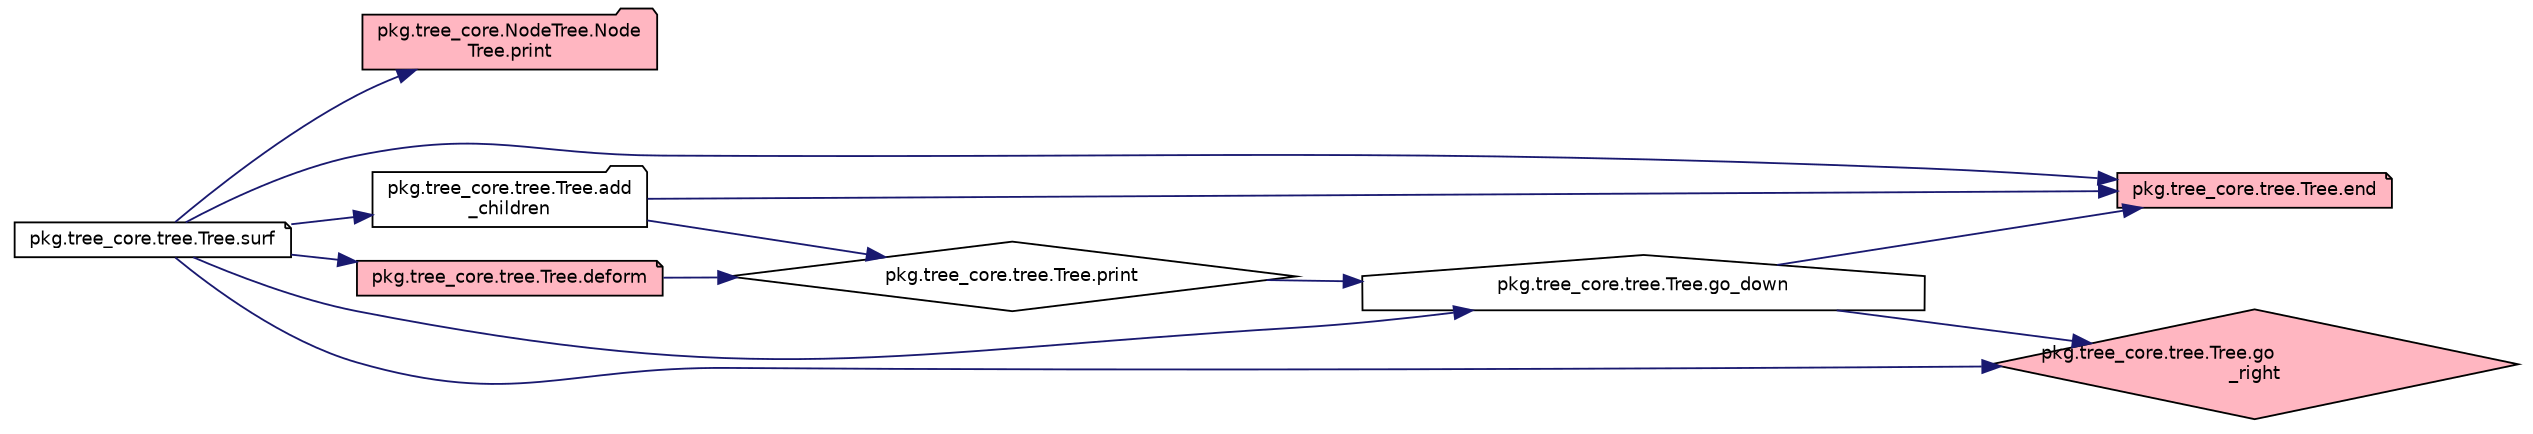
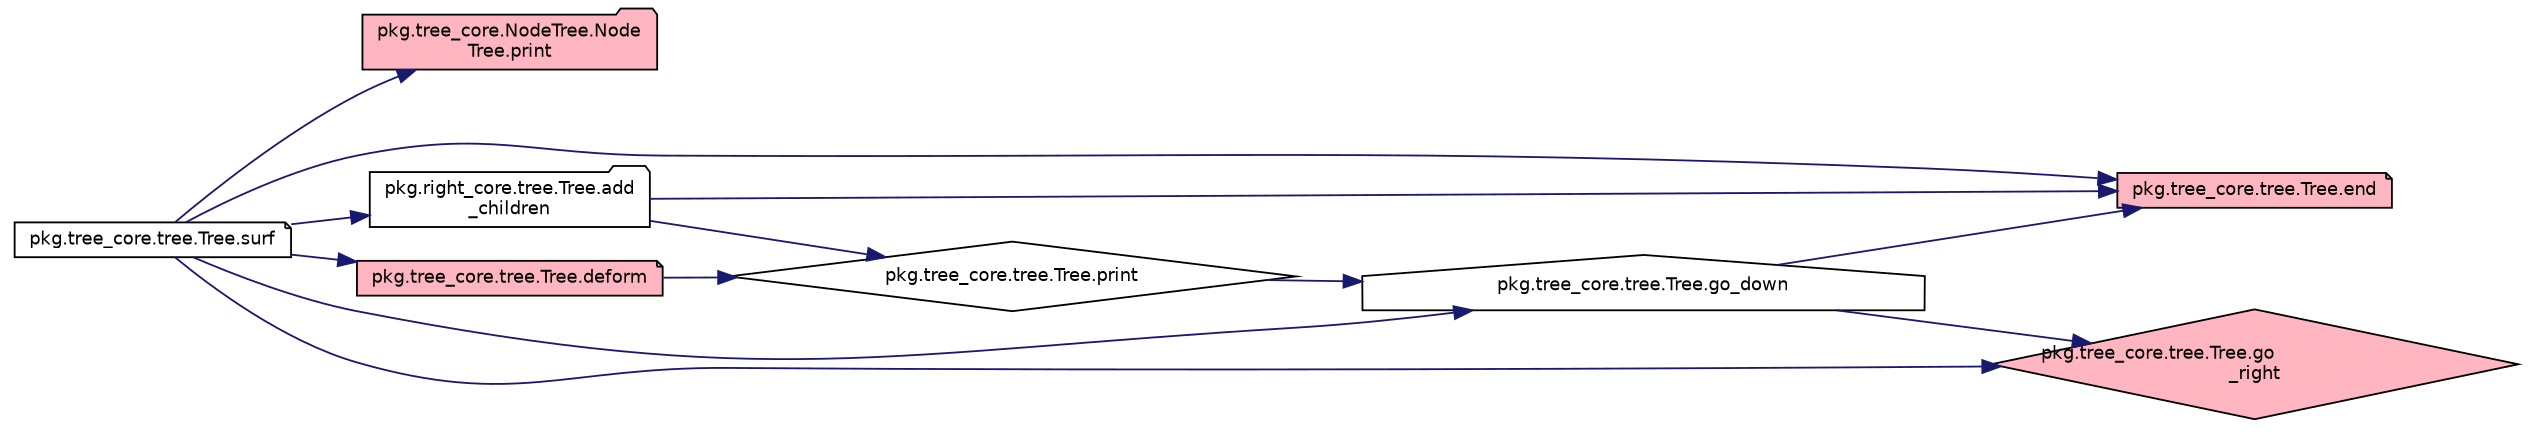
  digraph {
    rankdir=LR
    node [color=black fillcolor=white fontname=Helvetica fontsize=10 shape=note style=filled]
    edge [color=midnightblue fontname=Helvetica fontsize=10 labelfontname=Helvetica labelfontsize=10 style=solid]
    n1 [fontcolor=black height=0.2 label="pkg.tree_core.tree.Tree.surf" width=0.4]
    n2 [fillcolor=lightpink height=0.2 label="pkg.tree_core.NodeTree.Node\lTree.print" shape=folder width=0.4]
    n3 [fillcolor=lightpink height=0.2 label="pkg.tree_core.tree.Tree.deform" width=0.4]
-   n4 [height=0.2 label="pkg.tree_core.tree.Tree.add\l_children" shape=folder width=0.4]
+   n4 [height=0.2 label="pkg.right_core.tree.Tree.add\l_children" shape=folder width=0.4]
    n5 [fillcolor=lightpink height=0.2 label="pkg.tree_core.tree.Tree.end" width=0.4]
    n6 [height=0.2 label="pkg.tree_core.tree.Tree.go_down" shape=house width=0.4]
    n7 [fillcolor=lightpink height=0.2 label="pkg.tree_core.tree.Tree.go\l_right" shape=diamond width=0.4]
    n8 [height=0.2 label="pkg.tree_core.tree.Tree.print" shape=diamond width=0.4]
    n1 -> n2
    n1 -> n3
    n1 -> n4
    n1 -> n5
    n1 -> n6
    n1 -> n7
    n3 -> n8
    n4 -> n5
    n4 -> n8
    n6 -> n5
    n6 -> n7
    n8 -> n6
  }
